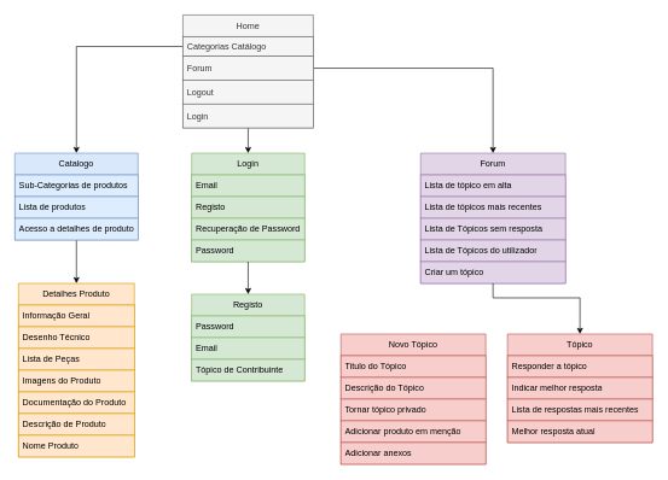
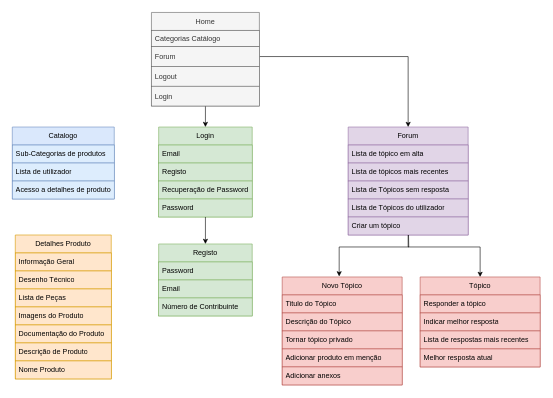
  <mxCell id="0" />
  <mxCell id="1" parent="0" />
  <mxCell id="2" value="Forum" style="swimlane;fontStyle=0;childLayout=stackLayout;horizontal=1;startSize=30;horizontalStack=0;resizeParent=1;resizeParentMax=0;resizeLast=0;collapsible=1;marginBottom=0;whiteSpace=wrap;html=1;fillColor=#e1d5e7;strokeColor=#9673a6;" parent="1" vertex="1"><mxGeometry x="580" y="211" width="200" height="180" as="geometry"><mxRectangle x="610" y="200" width="80" height="30" as="alternateBounds" /></mxGeometry></mxCell>
  <mxCell id="3" value="Lista de tópico em alta" style="text;strokeColor=#9673a6;fillColor=#e1d5e7;align=left;verticalAlign=middle;spacingLeft=4;spacingRight=4;overflow=hidden;points=[[0,0.5],[1,0.5]];portConstraint=eastwest;rotatable=0;whiteSpace=wrap;html=1;" parent="2" vertex="1"><mxGeometry y="30" width="200" height="30" as="geometry" /></mxCell>
  <mxCell id="4" value="Lista de tópicos mais recentes" style="text;strokeColor=#9673a6;fillColor=#e1d5e7;align=left;verticalAlign=middle;spacingLeft=4;spacingRight=4;overflow=hidden;points=[[0,0.5],[1,0.5]];portConstraint=eastwest;rotatable=0;whiteSpace=wrap;html=1;" parent="2" vertex="1"><mxGeometry y="60" width="200" height="30" as="geometry" /></mxCell>
  <mxCell id="5" value="Lista de Tópicos sem resposta" style="text;strokeColor=#9673a6;fillColor=#e1d5e7;align=left;verticalAlign=middle;spacingLeft=4;spacingRight=4;overflow=hidden;points=[[0,0.5],[1,0.5]];portConstraint=eastwest;rotatable=0;whiteSpace=wrap;html=1;" parent="2" vertex="1"><mxGeometry y="90" width="200" height="30" as="geometry" /></mxCell>
  <mxCell id="6" value="Lista de Tópicos do utilizador" style="text;strokeColor=#9673a6;fillColor=#e1d5e7;align=left;verticalAlign=middle;spacingLeft=4;spacingRight=4;overflow=hidden;points=[[0,0.5],[1,0.5]];portConstraint=eastwest;rotatable=0;whiteSpace=wrap;html=1;" vertex="1" parent="2"><mxGeometry y="120" width="200" height="30" as="geometry" /></mxCell>
  <mxCell id="7" value="Criar um tópico" style="text;strokeColor=#9673a6;fillColor=#e1d5e7;align=left;verticalAlign=middle;spacingLeft=4;spacingRight=4;overflow=hidden;points=[[0,0.5],[1,0.5]];portConstraint=eastwest;rotatable=0;whiteSpace=wrap;html=1;" vertex="1" parent="2"><mxGeometry y="150" width="200" height="30" as="geometry" /></mxCell>
  <mxCell id="8" value="" style="group" vertex="1" connectable="0" parent="1"><mxGeometry x="264" y="406" width="156" height="120" as="geometry" /></mxCell>
  <mxCell id="9" value="Registo" style="swimlane;fontStyle=0;childLayout=stackLayout;horizontal=1;startSize=30;horizontalStack=0;resizeParent=1;resizeParentMax=0;resizeLast=0;collapsible=1;marginBottom=0;whiteSpace=wrap;html=1;fillColor=#d5e8d4;strokeColor=#82b366;container=0;" vertex="1" parent="8"><mxGeometry width="156" height="120" as="geometry"><mxRectangle width="80" height="30" as="alternateBounds" /></mxGeometry></mxCell>
  <mxCell id="10" value="Password" style="text;strokeColor=#82b366;fillColor=#d5e8d4;align=left;verticalAlign=middle;spacingLeft=4;spacingRight=4;overflow=hidden;points=[[0,0.5],[1,0.5]];portConstraint=eastwest;rotatable=0;whiteSpace=wrap;html=1;container=0;" vertex="1" parent="9"><mxGeometry y="30" width="156" height="30" as="geometry" /></mxCell>
  <mxCell id="11" value="Email" style="text;strokeColor=#82b366;fillColor=#d5e8d4;align=left;verticalAlign=middle;spacingLeft=4;spacingRight=4;overflow=hidden;points=[[0,0.5],[1,0.5]];portConstraint=eastwest;rotatable=0;whiteSpace=wrap;html=1;container=0;" vertex="1" parent="9"><mxGeometry y="60" width="156" height="30" as="geometry" /></mxCell>
- <mxCell id="12" value="Tópico de Contribuinte" style="text;strokeColor=#82b366;fillColor=#d5e8d4;align=left;verticalAlign=middle;spacingLeft=4;spacingRight=4;overflow=hidden;points=[[0,0.5],[1,0.5]];portConstraint=eastwest;rotatable=0;whiteSpace=wrap;html=1;container=0;" vertex="1" parent="9"><mxGeometry y="90" width="156" height="30" as="geometry" /></mxCell>
+ <mxCell id="12" value="Número de Contribuinte" style="text;strokeColor=#82b366;fillColor=#d5e8d4;align=left;verticalAlign=middle;spacingLeft=4;spacingRight=4;overflow=hidden;points=[[0,0.5],[1,0.5]];portConstraint=eastwest;rotatable=0;whiteSpace=wrap;html=1;container=0;" vertex="1" parent="9"><mxGeometry y="90" width="156" height="30" as="geometry" /></mxCell>
  <mxCell id="13" value="" style="group" vertex="1" connectable="0" parent="1"><mxGeometry x="264" y="211" width="156" height="150" as="geometry" /></mxCell>
  <mxCell id="14" value="Login" style="swimlane;fontStyle=0;childLayout=stackLayout;horizontal=1;startSize=30;horizontalStack=0;resizeParent=1;resizeParentMax=0;resizeLast=0;collapsible=1;marginBottom=0;whiteSpace=wrap;html=1;fillColor=#d5e8d4;strokeColor=#82b366;container=0;" vertex="1" parent="13"><mxGeometry width="156" height="150" as="geometry"><mxRectangle width="70" height="30" as="alternateBounds" /></mxGeometry></mxCell>
  <mxCell id="15" value="Email" style="text;strokeColor=#82b366;fillColor=#d5e8d4;align=left;verticalAlign=middle;spacingLeft=4;spacingRight=4;overflow=hidden;points=[[0,0.5],[1,0.5]];portConstraint=eastwest;rotatable=0;whiteSpace=wrap;html=1;container=0;" vertex="1" parent="14"><mxGeometry y="30" width="156" height="30" as="geometry" /></mxCell>
  <mxCell id="16" value="Registo" style="text;strokeColor=#82b366;fillColor=#d5e8d4;align=left;verticalAlign=middle;spacingLeft=4;spacingRight=4;overflow=hidden;points=[[0,0.5],[1,0.5]];portConstraint=eastwest;rotatable=0;whiteSpace=wrap;html=1;container=0;" vertex="1" parent="14"><mxGeometry y="60" width="156" height="30" as="geometry" /></mxCell>
  <mxCell id="17" value="Recuperação de Password" style="text;strokeColor=#82b366;fillColor=#d5e8d4;align=left;verticalAlign=middle;spacingLeft=4;spacingRight=4;overflow=hidden;points=[[0,0.5],[1,0.5]];portConstraint=eastwest;rotatable=0;whiteSpace=wrap;html=1;container=0;" vertex="1" parent="14"><mxGeometry y="90" width="156" height="30" as="geometry" /></mxCell>
  <mxCell id="18" value="Password" style="text;strokeColor=#82b366;fillColor=#d5e8d4;align=left;verticalAlign=middle;spacingLeft=4;spacingRight=4;overflow=hidden;points=[[0,0.5],[1,0.5]];portConstraint=eastwest;rotatable=0;whiteSpace=wrap;html=1;container=0;" vertex="1" parent="14"><mxGeometry y="120" width="156" height="30" as="geometry" /></mxCell>
- <mxCell id="19" style="edgeStyle=orthogonalEdgeStyle;rounded=0;orthogonalLoop=1;jettySize=auto;html=1;exitX=0;exitY=0.5;exitDx=0;exitDy=0;entryX=0.5;entryY=0;entryDx=0;entryDy=0;" edge="1" parent="1" source="43" target="25"><mxGeometry relative="1" as="geometry"><mxPoint x="40" y="190" as="targetPoint" /></mxGeometry></mxCell>
  <mxCell id="20" style="edgeStyle=orthogonalEdgeStyle;rounded=0;orthogonalLoop=1;jettySize=auto;html=1;exitX=1;exitY=0.5;exitDx=0;exitDy=0;entryX=0.5;entryY=0;entryDx=0;entryDy=0;" edge="1" parent="1" source="44" target="2"><mxGeometry relative="1" as="geometry" /></mxCell>
  <mxCell id="21" value="" style="endArrow=classic;html=1;rounded=0;entryX=0.5;entryY=0;entryDx=0;entryDy=0;exitX=0.5;exitY=1;exitDx=0;exitDy=0;" edge="1" parent="1" source="42" target="14"><mxGeometry width="50" height="50" relative="1" as="geometry"><mxPoint x="342" y="180" as="sourcePoint" /><mxPoint x="344" y="190" as="targetPoint" /></mxGeometry></mxCell>
- <mxCell id="22" value="" style="endArrow=classic;html=1;rounded=0;entryX=0.5;entryY=0;entryDx=0;entryDy=0;exitX=0.5;exitY=1;exitDx=0;exitDy=0;" edge="1" parent="1" source="25" target="29"><mxGeometry width="50" height="50" relative="1" as="geometry"><mxPoint x="105" y="351" as="sourcePoint" /><mxPoint x="105" y="396" as="targetPoint" /></mxGeometry></mxCell>
  <mxCell id="23" value="" style="endArrow=classic;html=1;rounded=0;exitX=0.5;exitY=1;exitDx=0;exitDy=0;entryX=0.5;entryY=0;entryDx=0;entryDy=0;" edge="1" parent="1" source="2" target="37"><mxGeometry width="50" height="50" relative="1" as="geometry"><mxPoint x="660" y="391" as="sourcePoint" /><mxPoint x="710" y="341" as="targetPoint" /><Array as="points"><mxPoint x="680" y="411" /><mxPoint x="800" y="411" /></Array></mxGeometry></mxCell>
  <mxCell id="24" value="" style="endArrow=classic;html=1;rounded=0;entryX=0.5;entryY=0;entryDx=0;entryDy=0;" edge="1" parent="1" target="9"><mxGeometry width="50" height="50" relative="1" as="geometry"><mxPoint x="342" y="361" as="sourcePoint" /><mxPoint x="480" y="361" as="targetPoint" /></mxGeometry></mxCell>
  <mxCell id="25" value="Catalogo" style="swimlane;fontStyle=0;childLayout=stackLayout;horizontal=1;startSize=30;horizontalStack=0;resizeParent=1;resizeParentMax=0;resizeLast=0;collapsible=1;marginBottom=0;whiteSpace=wrap;html=1;fillColor=#dae8fc;strokeColor=#6c8ebf;" vertex="1" parent="1"><mxGeometry x="20" y="211" width="170" height="120" as="geometry"><mxRectangle x="35" y="210" width="60" height="30" as="alternateBounds" /></mxGeometry></mxCell>
  <mxCell id="26" value="Sub-Categorias de produtos" style="text;strokeColor=#6c8ebf;fillColor=#DDEDFD;align=left;verticalAlign=middle;spacingLeft=4;spacingRight=4;overflow=hidden;points=[[0,0.5],[1,0.5]];portConstraint=eastwest;rotatable=0;whiteSpace=wrap;html=1;" vertex="1" parent="25"><mxGeometry y="30" width="170" height="30" as="geometry" /></mxCell>
- <mxCell id="27" value="Lista de produtos" style="text;strokeColor=#6c8ebf;fillColor=#DDEDFD;align=left;verticalAlign=middle;spacingLeft=4;spacingRight=4;overflow=hidden;points=[[0,0.5],[1,0.5]];portConstraint=eastwest;rotatable=0;whiteSpace=wrap;html=1;" vertex="1" parent="25"><mxGeometry y="60" width="170" height="30" as="geometry" /></mxCell>
+ <mxCell id="27" value="Lista de utilizador" style="text;strokeColor=#6c8ebf;fillColor=#DDEDFD;align=left;verticalAlign=middle;spacingLeft=4;spacingRight=4;overflow=hidden;points=[[0,0.5],[1,0.5]];portConstraint=eastwest;rotatable=0;whiteSpace=wrap;html=1;" vertex="1" parent="25"><mxGeometry y="60" width="170" height="30" as="geometry" /></mxCell>
  <mxCell id="28" value="Acesso a detalhes de produto" style="text;strokeColor=#6c8ebf;fillColor=#DDEDFD;align=left;verticalAlign=middle;spacingLeft=4;spacingRight=4;overflow=hidden;points=[[0,0.5],[1,0.5]];portConstraint=eastwest;rotatable=0;whiteSpace=wrap;html=1;" vertex="1" parent="25"><mxGeometry y="90" width="170" height="30" as="geometry" /></mxCell>
  <mxCell id="29" value="Detalhes Produto" style="swimlane;fontStyle=0;childLayout=stackLayout;horizontal=1;startSize=30;horizontalStack=0;resizeParent=1;resizeParentMax=0;resizeLast=0;collapsible=1;marginBottom=0;whiteSpace=wrap;html=1;fillColor=#ffe6cc;strokeColor=#d79b00;" vertex="1" parent="1"><mxGeometry x="25" y="391" width="160" height="240" as="geometry"><mxRectangle x="40" y="390" width="130" height="30" as="alternateBounds" /></mxGeometry></mxCell>
  <mxCell id="30" value="Informação Geral" style="text;strokeColor=#d79b00;fillColor=#ffe6cc;align=left;verticalAlign=middle;spacingLeft=4;spacingRight=4;overflow=hidden;points=[[0,0.5],[1,0.5]];portConstraint=eastwest;rotatable=0;whiteSpace=wrap;html=1;" parent="29" vertex="1"><mxGeometry y="30" width="160" height="30" as="geometry" /></mxCell>
  <mxCell id="31" value="Desenho Técnico" style="text;strokeColor=#d79b00;fillColor=#ffe6cc;align=left;verticalAlign=middle;spacingLeft=4;spacingRight=4;overflow=hidden;points=[[0,0.5],[1,0.5]];portConstraint=eastwest;rotatable=0;whiteSpace=wrap;html=1;" parent="29" vertex="1"><mxGeometry y="60" width="160" height="30" as="geometry" /></mxCell>
  <mxCell id="32" value="Lista de Peças" style="text;strokeColor=#d79b00;fillColor=#ffe6cc;align=left;verticalAlign=middle;spacingLeft=4;spacingRight=4;overflow=hidden;points=[[0,0.5],[1,0.5]];portConstraint=eastwest;rotatable=0;whiteSpace=wrap;html=1;" parent="29" vertex="1"><mxGeometry y="90" width="160" height="30" as="geometry" /></mxCell>
  <mxCell id="33" value="Imagens do Produto" style="text;strokeColor=#d79b00;fillColor=#ffe6cc;align=left;verticalAlign=middle;spacingLeft=4;spacingRight=4;overflow=hidden;points=[[0,0.5],[1,0.5]];portConstraint=eastwest;rotatable=0;whiteSpace=wrap;html=1;" parent="29" vertex="1"><mxGeometry y="120" width="160" height="30" as="geometry" /></mxCell>
  <mxCell id="34" value="Documentação do Produto" style="text;strokeColor=#d79b00;fillColor=#ffe6cc;align=left;verticalAlign=middle;spacingLeft=4;spacingRight=4;overflow=hidden;points=[[0,0.5],[1,0.5]];portConstraint=eastwest;rotatable=0;whiteSpace=wrap;html=1;" parent="29" vertex="1"><mxGeometry y="150" width="160" height="30" as="geometry" /></mxCell>
  <mxCell id="35" value="Descrição de Produto" style="text;strokeColor=#d79b00;fillColor=#ffe6cc;align=left;verticalAlign=middle;spacingLeft=4;spacingRight=4;overflow=hidden;points=[[0,0.5],[1,0.5]];portConstraint=eastwest;rotatable=0;whiteSpace=wrap;html=1;" parent="29" vertex="1"><mxGeometry y="180" width="160" height="30" as="geometry" /></mxCell>
  <mxCell id="36" value="Nome Produto" style="text;strokeColor=#d79b00;fillColor=#ffe6cc;align=left;verticalAlign=middle;spacingLeft=4;spacingRight=4;overflow=hidden;points=[[0,0.5],[1,0.5]];portConstraint=eastwest;rotatable=0;whiteSpace=wrap;html=1;" parent="29" vertex="1"><mxGeometry y="210" width="160" height="30" as="geometry" /></mxCell>
  <mxCell id="37" value="Tópico" style="swimlane;fontStyle=0;childLayout=stackLayout;horizontal=1;startSize=30;horizontalStack=0;resizeParent=1;resizeParentMax=0;resizeLast=0;collapsible=1;marginBottom=0;whiteSpace=wrap;html=1;fillColor=#f8cecc;strokeColor=#b85450;" parent="1" vertex="1"><mxGeometry x="700" y="461" width="200" height="150" as="geometry"><mxRectangle x="605" y="390" width="80" height="30" as="alternateBounds" /></mxGeometry></mxCell>
  <mxCell id="38" value="Responder a tópico" style="text;strokeColor=#b85450;fillColor=#f8cecc;align=left;verticalAlign=middle;spacingLeft=4;spacingRight=4;overflow=hidden;points=[[0,0.5],[1,0.5]];portConstraint=eastwest;rotatable=0;whiteSpace=wrap;html=1;" parent="37" vertex="1"><mxGeometry y="30" width="200" height="30" as="geometry" /></mxCell>
  <mxCell id="39" value="Indicar melhor resposta" style="text;strokeColor=#b85450;fillColor=#f8cecc;align=left;verticalAlign=middle;spacingLeft=4;spacingRight=4;overflow=hidden;points=[[0,0.5],[1,0.5]];portConstraint=eastwest;rotatable=0;whiteSpace=wrap;html=1;" parent="37" vertex="1"><mxGeometry y="60" width="200" height="30" as="geometry" /></mxCell>
  <mxCell id="40" value="Lista de respostas mais recentes" style="text;strokeColor=#b85450;fillColor=#f8cecc;align=left;verticalAlign=middle;spacingLeft=4;spacingRight=4;overflow=hidden;points=[[0,0.5],[1,0.5]];portConstraint=eastwest;rotatable=0;whiteSpace=wrap;html=1;" parent="37" vertex="1"><mxGeometry y="90" width="200" height="30" as="geometry" /></mxCell>
  <mxCell id="41" value="Melhor resposta atual" style="text;strokeColor=#b85450;fillColor=#f8cecc;align=left;verticalAlign=middle;spacingLeft=4;spacingRight=4;overflow=hidden;points=[[0,0.5],[1,0.5]];portConstraint=eastwest;rotatable=0;whiteSpace=wrap;html=1;" parent="37" vertex="1"><mxGeometry y="120" width="200" height="30" as="geometry" /></mxCell>
  <mxCell id="42" value="Home" style="swimlane;fontStyle=0;childLayout=stackLayout;horizontal=1;startSize=30;horizontalStack=0;resizeParent=1;resizeParentMax=0;resizeLast=0;collapsible=1;marginBottom=0;whiteSpace=wrap;html=1;fillColor=#f5f5f5;strokeColor=#666666;fontColor=#333333;" parent="1" vertex="1"><mxGeometry x="252" y="20" width="180" height="156" as="geometry"><mxRectangle x="332" y="30" width="70" height="30" as="alternateBounds" /></mxGeometry></mxCell>
  <mxCell id="43" value="Categorias Catálogo" style="text;strokeColor=#666666;fillColor=#f5f5f5;align=left;verticalAlign=middle;spacingLeft=4;spacingRight=4;overflow=hidden;points=[[0,0.5],[1,0.5]];portConstraint=eastwest;rotatable=0;whiteSpace=wrap;html=1;fontColor=#333333;" parent="42" vertex="1"><mxGeometry y="30" width="180" height="27" as="geometry" /></mxCell>
  <mxCell id="44" value="Forum" style="text;strokeColor=#666666;fillColor=#f5f5f5;align=left;verticalAlign=middle;spacingLeft=4;spacingRight=4;overflow=hidden;points=[[0,0.5],[1,0.5]];portConstraint=eastwest;rotatable=0;whiteSpace=wrap;html=1;fontColor=#333333;" parent="42" vertex="1"><mxGeometry y="57" width="180" height="33" as="geometry" /></mxCell>
  <mxCell id="45" value="Logout" style="text;strokeColor=#666666;fillColor=#f5f5f5;align=left;verticalAlign=middle;spacingLeft=4;spacingRight=4;overflow=hidden;points=[[0,0.5],[1,0.5]];portConstraint=eastwest;rotatable=0;whiteSpace=wrap;html=1;fontColor=#333333;" vertex="1" parent="42"><mxGeometry y="90" width="180" height="33" as="geometry" /></mxCell>
  <mxCell id="46" value="Login" style="text;strokeColor=#666666;fillColor=#f5f5f5;align=left;verticalAlign=middle;spacingLeft=4;spacingRight=4;overflow=hidden;points=[[0,0.5],[1,0.5]];portConstraint=eastwest;rotatable=0;whiteSpace=wrap;html=1;fontColor=#333333;" vertex="1" parent="42"><mxGeometry y="123" width="180" height="33" as="geometry" /></mxCell>
  <mxCell id="47" value="Novo Tópico" style="swimlane;fontStyle=0;childLayout=stackLayout;horizontal=1;startSize=30;horizontalStack=0;resizeParent=1;resizeParentMax=0;resizeLast=0;collapsible=1;marginBottom=0;whiteSpace=wrap;html=1;fillColor=#f8cecc;strokeColor=#b85450;" vertex="1" parent="1"><mxGeometry x="470" y="461" width="200" height="180" as="geometry"><mxRectangle x="605" y="390" width="80" height="30" as="alternateBounds" /></mxGeometry></mxCell>
  <mxCell id="48" value="Titulo do Tópico" style="text;strokeColor=#b85450;fillColor=#f8cecc;align=left;verticalAlign=middle;spacingLeft=4;spacingRight=4;overflow=hidden;points=[[0,0.5],[1,0.5]];portConstraint=eastwest;rotatable=0;whiteSpace=wrap;html=1;" vertex="1" parent="47"><mxGeometry y="30" width="200" height="30" as="geometry" /></mxCell>
  <mxCell id="49" value="Descrição do Tópico" style="text;strokeColor=#b85450;fillColor=#f8cecc;align=left;verticalAlign=middle;spacingLeft=4;spacingRight=4;overflow=hidden;points=[[0,0.5],[1,0.5]];portConstraint=eastwest;rotatable=0;whiteSpace=wrap;html=1;" vertex="1" parent="47"><mxGeometry y="60" width="200" height="30" as="geometry" /></mxCell>
  <mxCell id="50" value="Tornar tópico privado" style="text;strokeColor=#b85450;fillColor=#f8cecc;align=left;verticalAlign=middle;spacingLeft=4;spacingRight=4;overflow=hidden;points=[[0,0.5],[1,0.5]];portConstraint=eastwest;rotatable=0;whiteSpace=wrap;html=1;" vertex="1" parent="47"><mxGeometry y="90" width="200" height="30" as="geometry" /></mxCell>
  <mxCell id="51" value="Adicionar produto em menção" style="text;strokeColor=#b85450;fillColor=#f8cecc;align=left;verticalAlign=middle;spacingLeft=4;spacingRight=4;overflow=hidden;points=[[0,0.5],[1,0.5]];portConstraint=eastwest;rotatable=0;whiteSpace=wrap;html=1;" vertex="1" parent="47"><mxGeometry y="120" width="200" height="30" as="geometry" /></mxCell>
  <mxCell id="52" value="Adicionar anexos" style="text;strokeColor=#b85450;fillColor=#f8cecc;align=left;verticalAlign=middle;spacingLeft=4;spacingRight=4;overflow=hidden;points=[[0,0.5],[1,0.5]];portConstraint=eastwest;rotatable=0;whiteSpace=wrap;html=1;" vertex="1" parent="47"><mxGeometry y="150" width="200" height="30" as="geometry" /></mxCell>
+ <mxCell id="53" value="" style="endArrow=classic;html=1;rounded=0;exitX=0.503;exitY=1.002;exitDx=0;exitDy=0;exitPerimeter=0;entryX=0.475;entryY=-0.005;entryDx=0;entryDy=0;entryPerimeter=0;" edge="1" parent="1" source="7" target="47"><mxGeometry width="50" height="50" relative="1" as="geometry"><mxPoint x="520" y="451" as="sourcePoint" /><mxPoint x="570" y="401" as="targetPoint" /><Array as="points"><mxPoint x="681" y="411" /><mxPoint x="565" y="411" /></Array></mxGeometry></mxCell>
